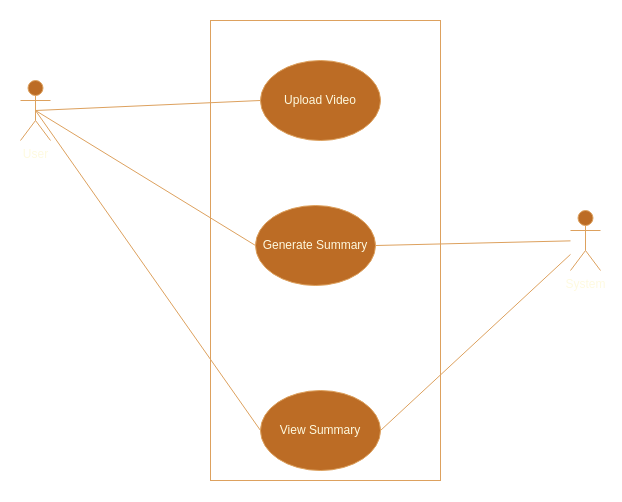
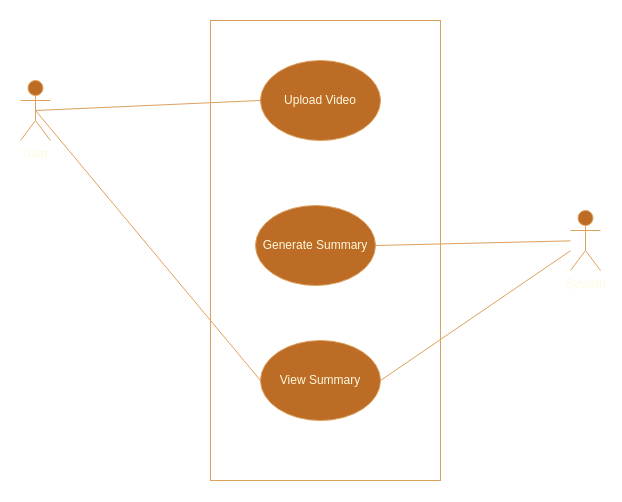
  <mxCell id="0" />
  <mxCell id="1" parent="0" />
  <mxCell id="2" value="" style="rounded=0;whiteSpace=wrap;html=1;fillColor=none;labelBackgroundColor=none;strokeColor=#DDA15E;fontColor=#FEFAE0;" vertex="1" parent="1"><mxGeometry x="210" y="20" width="230" height="460" as="geometry" /></mxCell>
  <mxCell id="3" value="User" style="shape=umlActor;verticalLabelPosition=bottom;verticalAlign=top;html=1;outlineConnect=0;rounded=0;labelBackgroundColor=none;fillColor=#BC6C25;strokeColor=#DDA15E;fontColor=#FEFAE0;" vertex="1" parent="1"><mxGeometry x="20" y="80" width="30" height="60" as="geometry" /></mxCell>
  <mxCell id="4" value="Upload Video" style="ellipse;whiteSpace=wrap;html=1;rounded=0;labelBackgroundColor=none;fillColor=#BC6C25;strokeColor=#DDA15E;fontColor=#FEFAE0;" vertex="1" parent="1"><mxGeometry x="260" y="60" width="120" height="80" as="geometry" /></mxCell>
  <mxCell id="5" value="Generate Summary" style="ellipse;whiteSpace=wrap;html=1;rounded=0;labelBackgroundColor=none;fillColor=#BC6C25;strokeColor=#DDA15E;fontColor=#FEFAE0;" vertex="1" parent="1"><mxGeometry x="255" y="205" width="120" height="80" as="geometry" /></mxCell>
- <mxCell id="6" value="View Summary" style="ellipse;whiteSpace=wrap;html=1;rounded=0;labelBackgroundColor=none;fillColor=#BC6C25;strokeColor=#DDA15E;fontColor=#FEFAE0;" vertex="1" parent="1"><mxGeometry x="260" y="390" width="120" height="80" as="geometry" /></mxCell>
+ <mxCell id="6" value="View Summary" style="ellipse;whiteSpace=wrap;html=1;rounded=0;labelBackgroundColor=none;fillColor=#BC6C25;strokeColor=#DDA15E;fontColor=#FEFAE0;" vertex="1" parent="1"><mxGeometry x="260" y="340" width="120" height="80" as="geometry" /></mxCell>
  <mxCell id="7" value="" style="endArrow=none;html=1;rounded=0;entryX=0;entryY=0.5;entryDx=0;entryDy=0;labelBackgroundColor=none;strokeColor=#DDA15E;fontColor=default;" edge="1" parent="1" target="4"><mxGeometry width="50" height="50" relative="1" as="geometry"><mxPoint x="35" y="110" as="sourcePoint" /><mxPoint x="280" y="310" as="targetPoint" /></mxGeometry></mxCell>
- <mxCell id="8" value="" style="endArrow=none;html=1;rounded=0;entryX=0;entryY=0.5;entryDx=0;entryDy=0;exitX=0.5;exitY=0.5;exitDx=0;exitDy=0;exitPerimeter=0;labelBackgroundColor=none;strokeColor=#DDA15E;fontColor=default;" edge="1" parent="1" source="3" target="5"><mxGeometry width="50" height="50" relative="1" as="geometry"><mxPoint x="60" y="120" as="sourcePoint" /><mxPoint x="100" y="200" as="targetPoint" /></mxGeometry></mxCell>
  <mxCell id="9" value="" style="endArrow=none;html=1;rounded=0;entryX=0;entryY=0.5;entryDx=0;entryDy=0;exitX=0.5;exitY=0.5;exitDx=0;exitDy=0;exitPerimeter=0;labelBackgroundColor=none;strokeColor=#DDA15E;fontColor=default;" edge="1" parent="1" source="3" target="6"><mxGeometry width="50" height="50" relative="1" as="geometry"><mxPoint x="60" y="260" as="sourcePoint" /><mxPoint x="110" y="210" as="targetPoint" /></mxGeometry></mxCell>
  <mxCell id="10" value="System" style="shape=umlActor;verticalLabelPosition=bottom;verticalAlign=top;html=1;outlineConnect=0;rounded=0;labelBackgroundColor=none;fillColor=#BC6C25;strokeColor=#DDA15E;fontColor=#FEFAE0;" vertex="1" parent="1"><mxGeometry x="570" y="210" width="30" height="60" as="geometry" /></mxCell>
  <mxCell id="11" value="" style="endArrow=none;html=1;rounded=0;exitX=1;exitY=0.5;exitDx=0;exitDy=0;labelBackgroundColor=none;strokeColor=#DDA15E;fontColor=default;" edge="1" parent="1" source="5" target="10"><mxGeometry width="50" height="50" relative="1" as="geometry"><mxPoint x="560" y="410" as="sourcePoint" /><mxPoint x="610" y="360" as="targetPoint" /></mxGeometry></mxCell>
  <mxCell id="12" value="" style="endArrow=none;html=1;rounded=0;exitX=1;exitY=0.5;exitDx=0;exitDy=0;labelBackgroundColor=none;strokeColor=#DDA15E;fontColor=default;" edge="1" parent="1" source="6" target="10"><mxGeometry width="50" height="50" relative="1" as="geometry"><mxPoint x="470" y="390" as="sourcePoint" /><mxPoint x="520" y="340" as="targetPoint" /></mxGeometry></mxCell>
